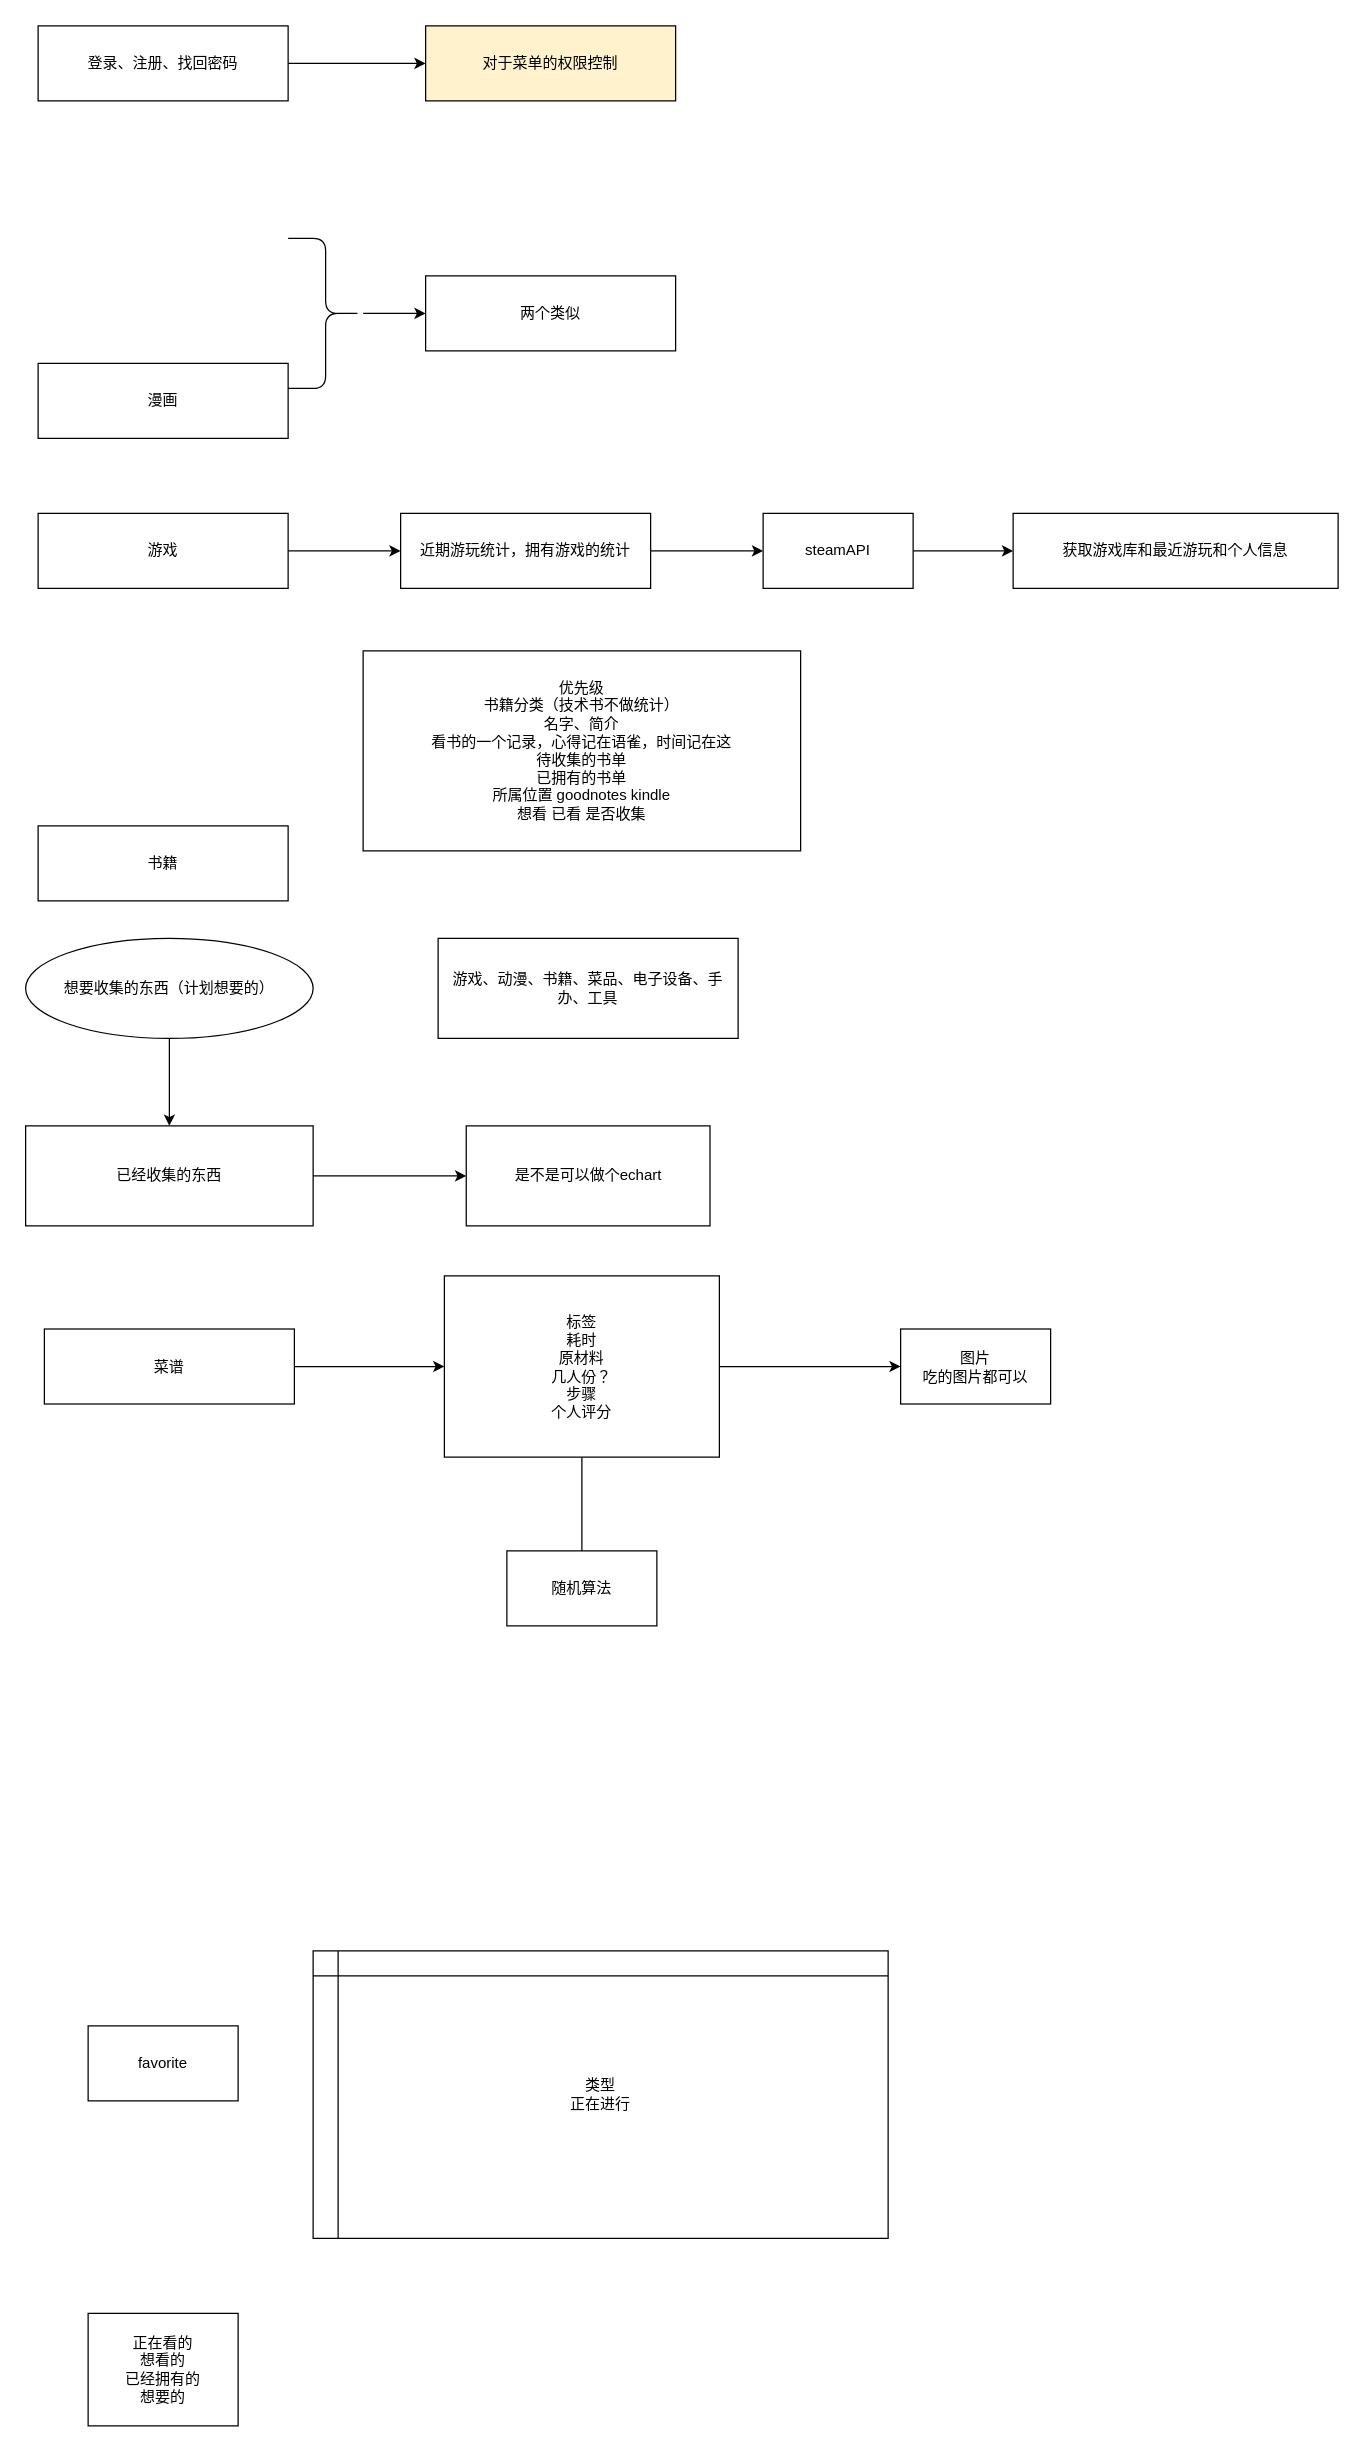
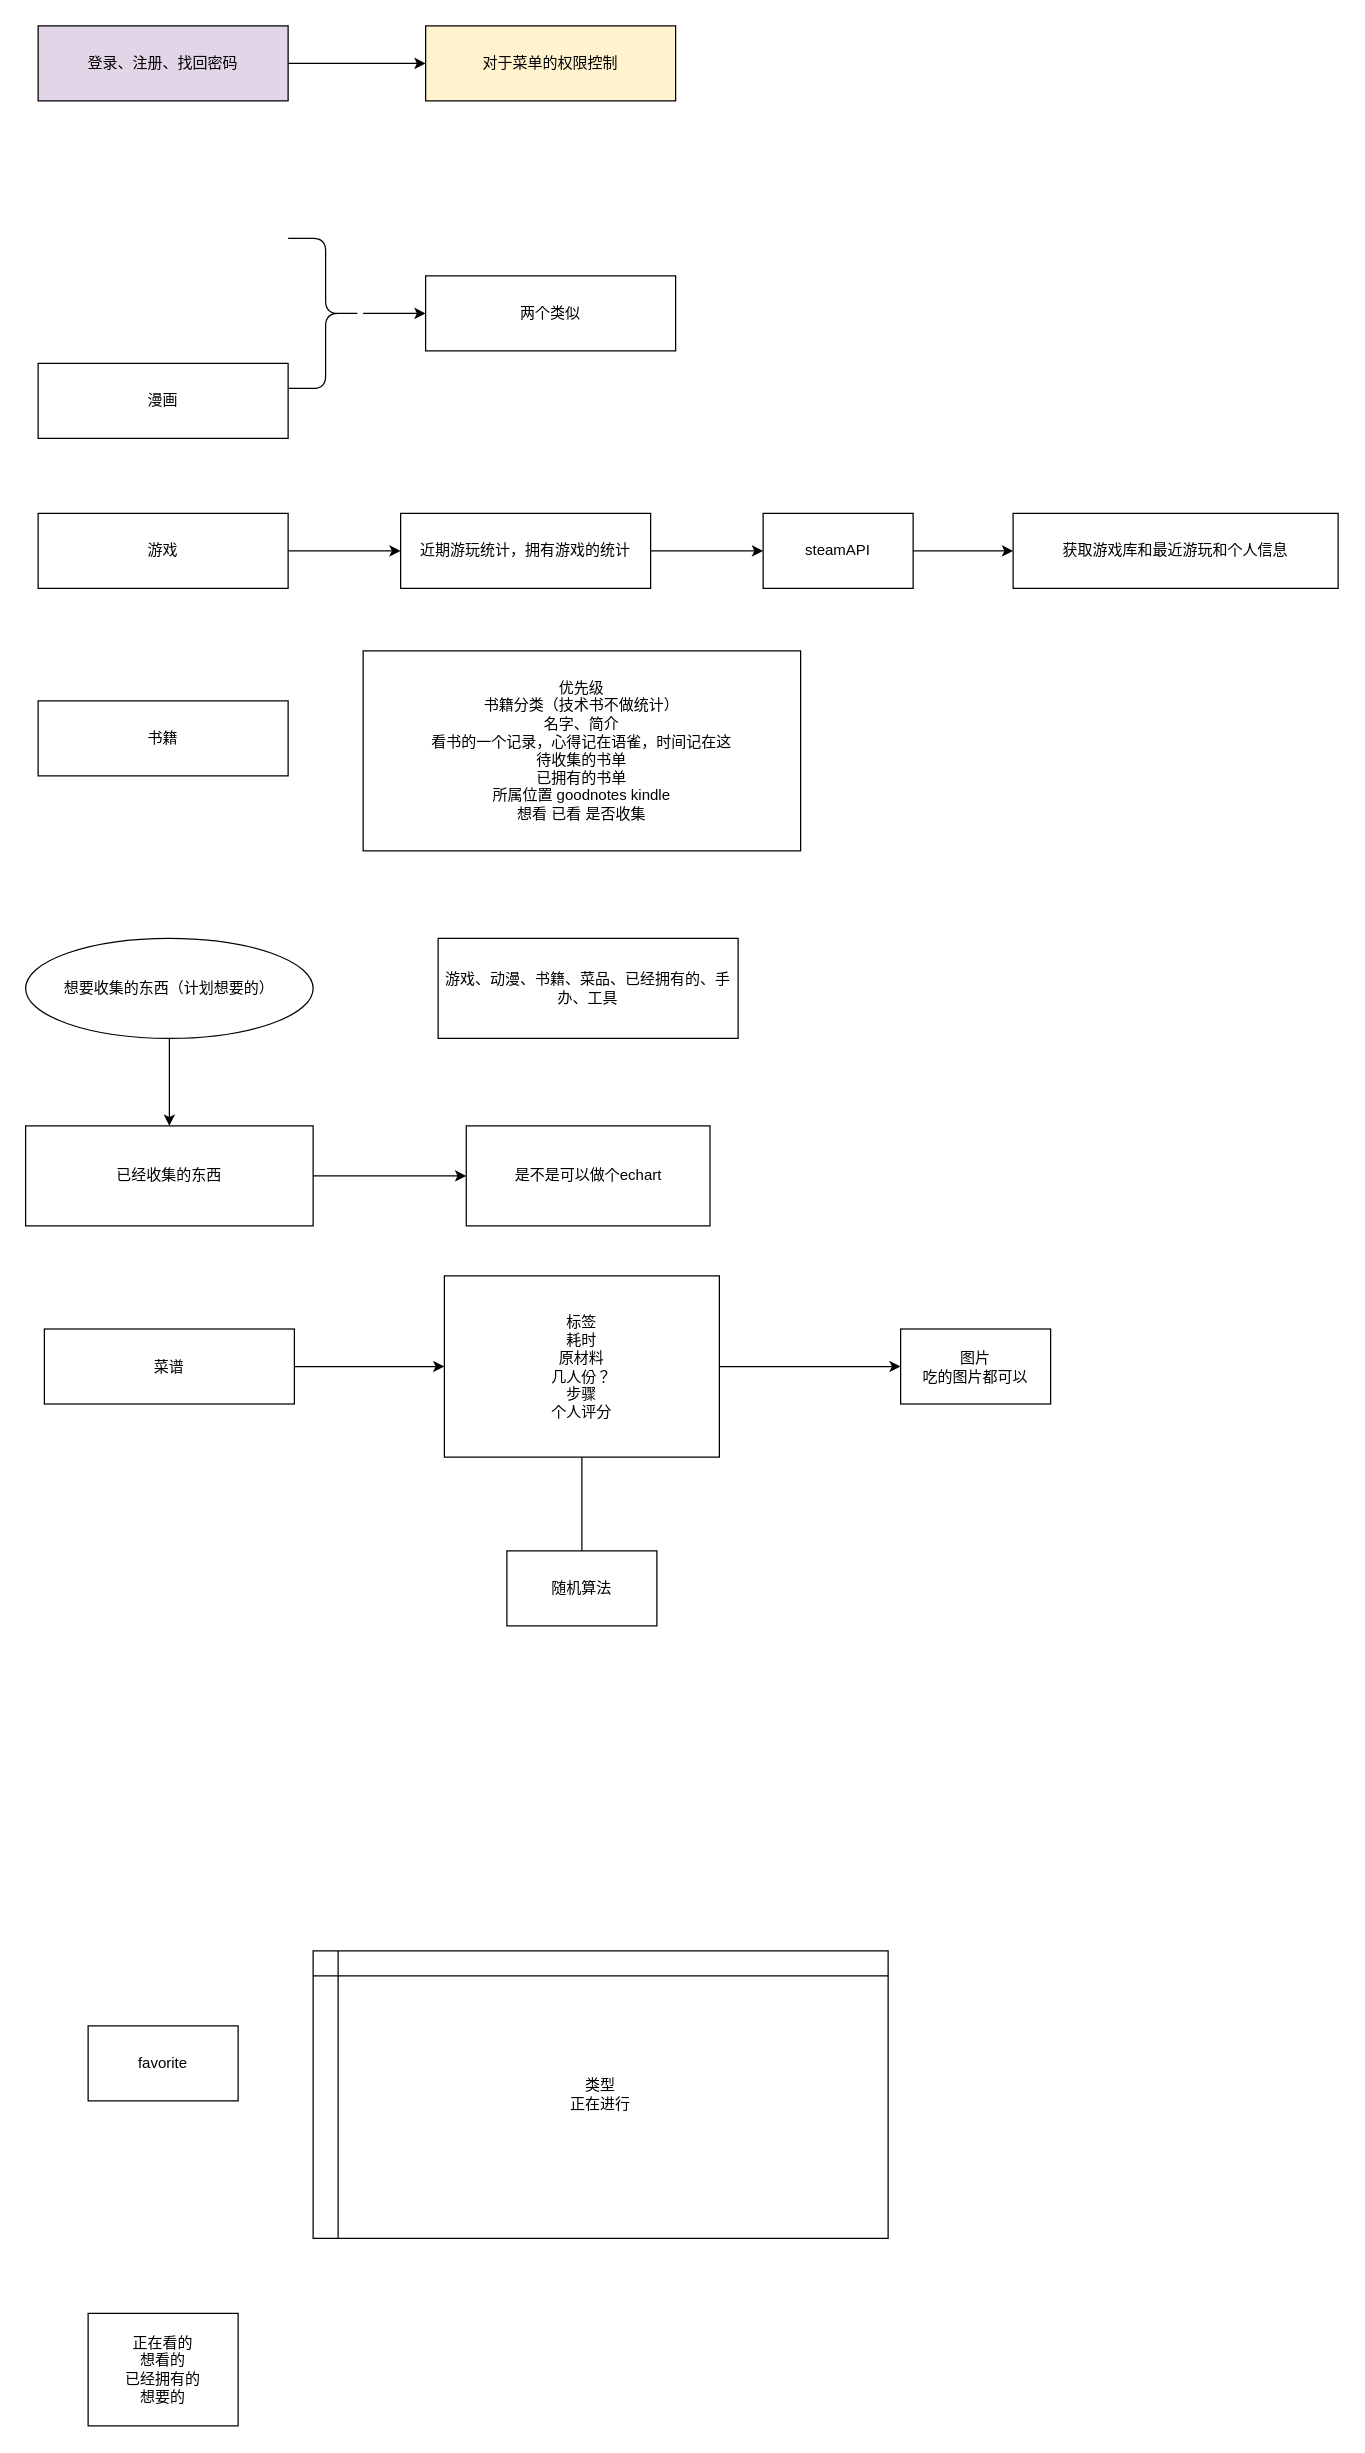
  <mxCell id="0" />
  <mxCell id="1" parent="0" />
  <mxCell id="2" value="" style="edgeStyle=none;html=1;" parent="1" source="3" target="30" edge="1"><mxGeometry relative="1" as="geometry" /></mxCell>
- <mxCell id="3" value="登录、注册、找回密码" style="rounded=0;whiteSpace=wrap;html=1;" parent="1" vertex="1"><mxGeometry x="30" y="20" width="200" height="60" as="geometry" /></mxCell>
+ <mxCell id="3" value="登录、注册、找回密码" style="rounded=0;whiteSpace=wrap;html=1;fillColor=#e1d5e7;" parent="1" vertex="1"><mxGeometry x="30" y="20" width="200" height="60" as="geometry" /></mxCell>
  <mxCell id="4" value="漫画" style="rounded=0;whiteSpace=wrap;html=1;" parent="1" vertex="1"><mxGeometry x="30" y="290" width="200" height="60" as="geometry" /></mxCell>
  <mxCell id="5" value="" style="edgeStyle=none;html=1;" parent="1" source="6" target="10" edge="1"><mxGeometry relative="1" as="geometry" /></mxCell>
  <mxCell id="6" value="游戏" style="rounded=0;whiteSpace=wrap;html=1;" parent="1" vertex="1"><mxGeometry x="30" y="410" width="200" height="60" as="geometry" /></mxCell>
- <mxCell id="7" value="书籍" style="rounded=0;whiteSpace=wrap;html=1;" parent="1" vertex="1"><mxGeometry x="30" y="660" width="200" height="60" as="geometry" /></mxCell>
+ <mxCell id="7" value="书籍" style="rounded=0;whiteSpace=wrap;html=1;" parent="1" vertex="1"><mxGeometry x="30" y="560" width="200" height="60" as="geometry" /></mxCell>
  <mxCell id="8" value="优先级&lt;br&gt;书籍分类（技术书不做统计）&lt;br&gt;名字、简介&lt;br&gt;看书的一个记录，心得记在语雀，时间记在这&lt;br&gt;待收集的书单&lt;br&gt;已拥有的书单&lt;br&gt;所属位置 goodnotes kindle&lt;br&gt;想看 已看 是否收集" style="rounded=0;whiteSpace=wrap;html=1;" parent="1" vertex="1"><mxGeometry x="290" y="520" width="350" height="160" as="geometry" /></mxCell>
  <mxCell id="9" value="" style="edgeStyle=none;html=1;" parent="1" source="10" target="15" edge="1"><mxGeometry relative="1" as="geometry" /></mxCell>
  <mxCell id="10" value="近期游玩统计，拥有游戏的统计" style="rounded=0;whiteSpace=wrap;html=1;" parent="1" vertex="1"><mxGeometry x="320" y="410" width="200" height="60" as="geometry" /></mxCell>
  <mxCell id="11" value="两个类似" style="rounded=0;whiteSpace=wrap;html=1;" parent="1" vertex="1"><mxGeometry x="340" y="220" width="200" height="60" as="geometry" /></mxCell>
  <mxCell id="12" value="" style="edgeStyle=none;html=1;" parent="1" source="13" target="11" edge="1"><mxGeometry relative="1" as="geometry" /></mxCell>
  <mxCell id="13" value="" style="shape=curlyBracket;whiteSpace=wrap;html=1;rounded=1;flipH=1;labelPosition=right;verticalLabelPosition=middle;align=left;verticalAlign=middle;" parent="1" vertex="1"><mxGeometry x="230" y="190" width="60" height="120" as="geometry" /></mxCell>
  <mxCell id="14" value="" style="edgeStyle=none;html=1;" parent="1" source="15" target="16" edge="1"><mxGeometry relative="1" as="geometry" /></mxCell>
  <mxCell id="15" value="steamAPI" style="whiteSpace=wrap;html=1;rounded=0;" parent="1" vertex="1"><mxGeometry x="610" y="410" width="120" height="60" as="geometry" /></mxCell>
  <mxCell id="16" value="获取游戏库和最近游玩和个人信息" style="whiteSpace=wrap;html=1;rounded=0;" parent="1" vertex="1"><mxGeometry x="810" y="410" width="260" height="60" as="geometry" /></mxCell>
  <mxCell id="17" value="" style="edgeStyle=none;html=1;" parent="1" source="18" target="21" edge="1"><mxGeometry relative="1" as="geometry" /></mxCell>
  <mxCell id="18" value="菜谱" style="rounded=0;whiteSpace=wrap;html=1;" parent="1" vertex="1"><mxGeometry x="35" y="1062.5" width="200" height="60" as="geometry" /></mxCell>
  <mxCell id="19" value="" style="edgeStyle=none;html=1;" parent="1" source="21" target="22" edge="1"><mxGeometry relative="1" as="geometry" /></mxCell>
  <mxCell id="20" value="" style="edgeStyle=none;html=1;endArrow=none;" parent="1" source="21" target="23" edge="1"><mxGeometry relative="1" as="geometry" /></mxCell>
  <mxCell id="21" value="标签&lt;br&gt;耗时&lt;br&gt;原材料&lt;br&gt;几人份？&lt;br&gt;步骤&lt;br&gt;个人评分" style="whiteSpace=wrap;html=1;rounded=0;" parent="1" vertex="1"><mxGeometry x="355" y="1020" width="220" height="145" as="geometry" /></mxCell>
  <mxCell id="22" value="图片&lt;br&gt;吃的图片都可以" style="whiteSpace=wrap;html=1;rounded=0;" parent="1" vertex="1"><mxGeometry x="720" y="1062.5" width="120" height="60" as="geometry" /></mxCell>
  <mxCell id="23" value="随机算法" style="whiteSpace=wrap;html=1;rounded=0;" parent="1" vertex="1"><mxGeometry x="405" y="1240" width="120" height="60" as="geometry" /></mxCell>
  <mxCell id="24" value="" style="edgeStyle=none;html=1;" parent="1" source="25" target="28" edge="1"><mxGeometry relative="1" as="geometry" /></mxCell>
  <mxCell id="25" value="想要收集的东西（计划想要的）" style="ellipse;whiteSpace=wrap;html=1;" parent="1" vertex="1"><mxGeometry x="20" y="750" width="230" height="80" as="geometry" /></mxCell>
- <mxCell id="26" value="游戏、动漫、书籍、菜品、电子设备、手办、工具" style="rounded=0;whiteSpace=wrap;html=1;" parent="1" vertex="1"><mxGeometry x="350" y="750" width="240" height="80" as="geometry" /></mxCell>
+ <mxCell id="26" value="游戏、动漫、书籍、菜品、已经拥有的、手办、工具" style="rounded=0;whiteSpace=wrap;html=1;" parent="1" vertex="1"><mxGeometry x="350" y="750" width="240" height="80" as="geometry" /></mxCell>
  <mxCell id="27" value="" style="edgeStyle=none;html=1;" parent="1" source="28" target="29" edge="1"><mxGeometry relative="1" as="geometry" /></mxCell>
  <mxCell id="28" value="已经收集的东西" style="rounded=0;whiteSpace=wrap;html=1;" parent="1" vertex="1"><mxGeometry x="20" y="900" width="230" height="80" as="geometry" /></mxCell>
  <mxCell id="29" value="是不是可以做个echart" style="whiteSpace=wrap;html=1;rounded=0;" parent="1" vertex="1"><mxGeometry x="372.5" y="900" width="195" height="80" as="geometry" /></mxCell>
  <mxCell id="30" value="对于菜单的权限控制" style="rounded=0;whiteSpace=wrap;html=1;fillColor=#fff2cc;" parent="1" vertex="1"><mxGeometry x="340" y="20" width="200" height="60" as="geometry" /></mxCell>
  <mxCell id="31" value="favorite" style="rounded=0;whiteSpace=wrap;html=1;" parent="1" vertex="1"><mxGeometry x="70" y="1620" width="120" height="60" as="geometry" /></mxCell>
  <mxCell id="32" value="类型&lt;br&gt;正在进行" style="shape=internalStorage;whiteSpace=wrap;html=1;backgroundOutline=1;" parent="1" vertex="1"><mxGeometry x="250" y="1560" width="460" height="230" as="geometry" /></mxCell>
  <mxCell id="33" value="正在看的&lt;br&gt;想看的&lt;br&gt;已经拥有的&lt;br&gt;想要的" style="whiteSpace=wrap;html=1;" parent="1" vertex="1"><mxGeometry x="70" y="1850" width="120" height="90" as="geometry" /></mxCell>
